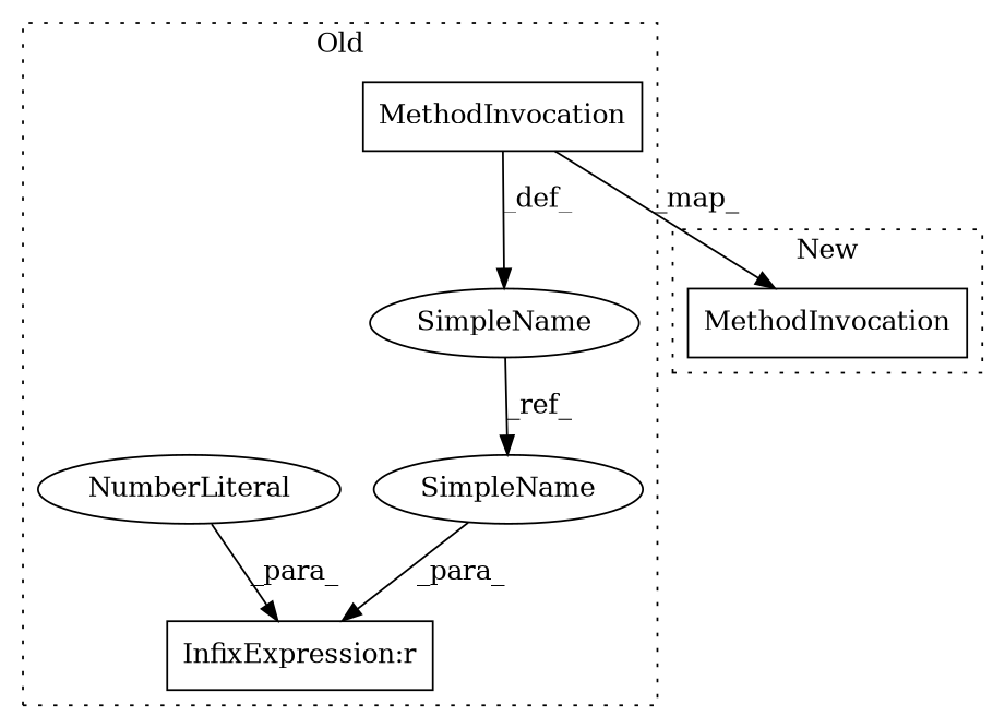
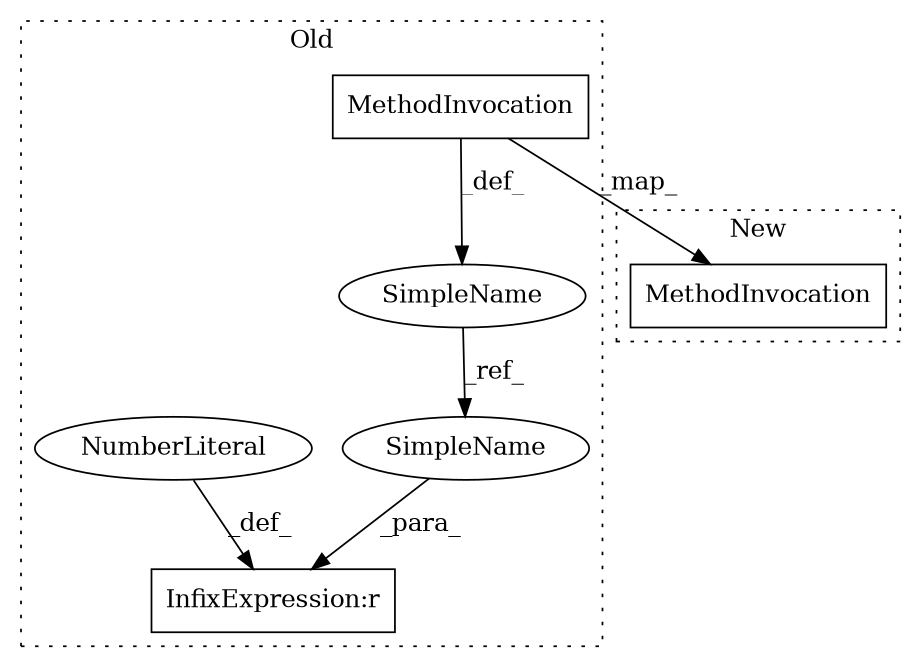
  digraph {
    node [a=32 l=4 shape=box]
    n1 [l="4,1" label=MethodInvocation s="782,793"]
    n2 [a=34 l=1 label=NumberLiteral s=812 shape=ellipse]
    n3 [a=42 label=SimpleName s=804 shape=ellipse]
    n4 [a=42 label=SimpleName s=771 shape=ellipse]
    n5 [a=27 label="InfixExpression:r" s=808]
    n6 [l="4,1" label=MethodInvocation s="754,765"]
    subgraph cluster_1 {
      label=Old
      style=dotted
      n1
      n2
      n3
      n4
      n5
    }
    subgraph cluster_2 {
      label=New
      style=dotted
      n6
    }
    n1 -> n4 [label=_def_]
    n1 -> n6 [label=_map_]
-   n2 -> n5 [label=_para_]
+   n2 -> n5 [label=_def_]
    n3 -> n5 [label=_para_]
    n4 -> n3 [label=_ref_]
  }
